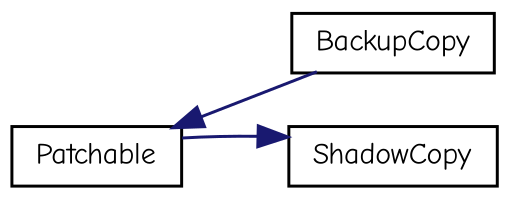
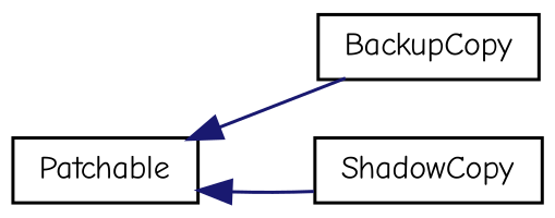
  digraph {
    fontname="Comic Neue"
    rankdir=LR
    node [color=black fillcolor=white fontname="Comic Neue" fontsize=10 shape=record style=filled]
    edge [color=midnightblue dir=back fontname="Comic Neue" fontsize=10 labelfontname="FreeSans.ttf" labelfontsize=10 style=solid]
    n1 [height=0.2 label=Patchable width=0.4]
    n2 [height=0.2 label=BackupCopy width=0.4]
    n3 [height=0.2 label=ShadowCopy width=0.4]
    n1 -> n2
-   n3 -> n1
+   n1 -> n3
  }
